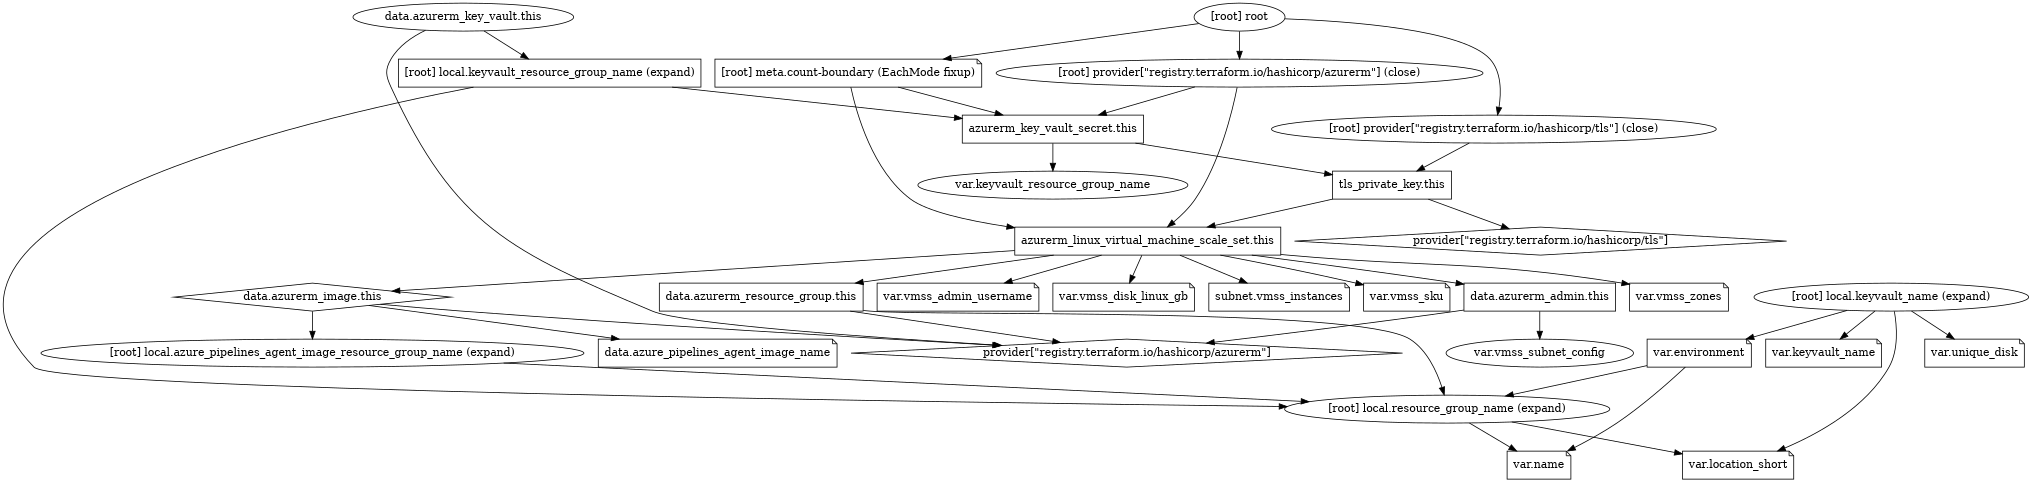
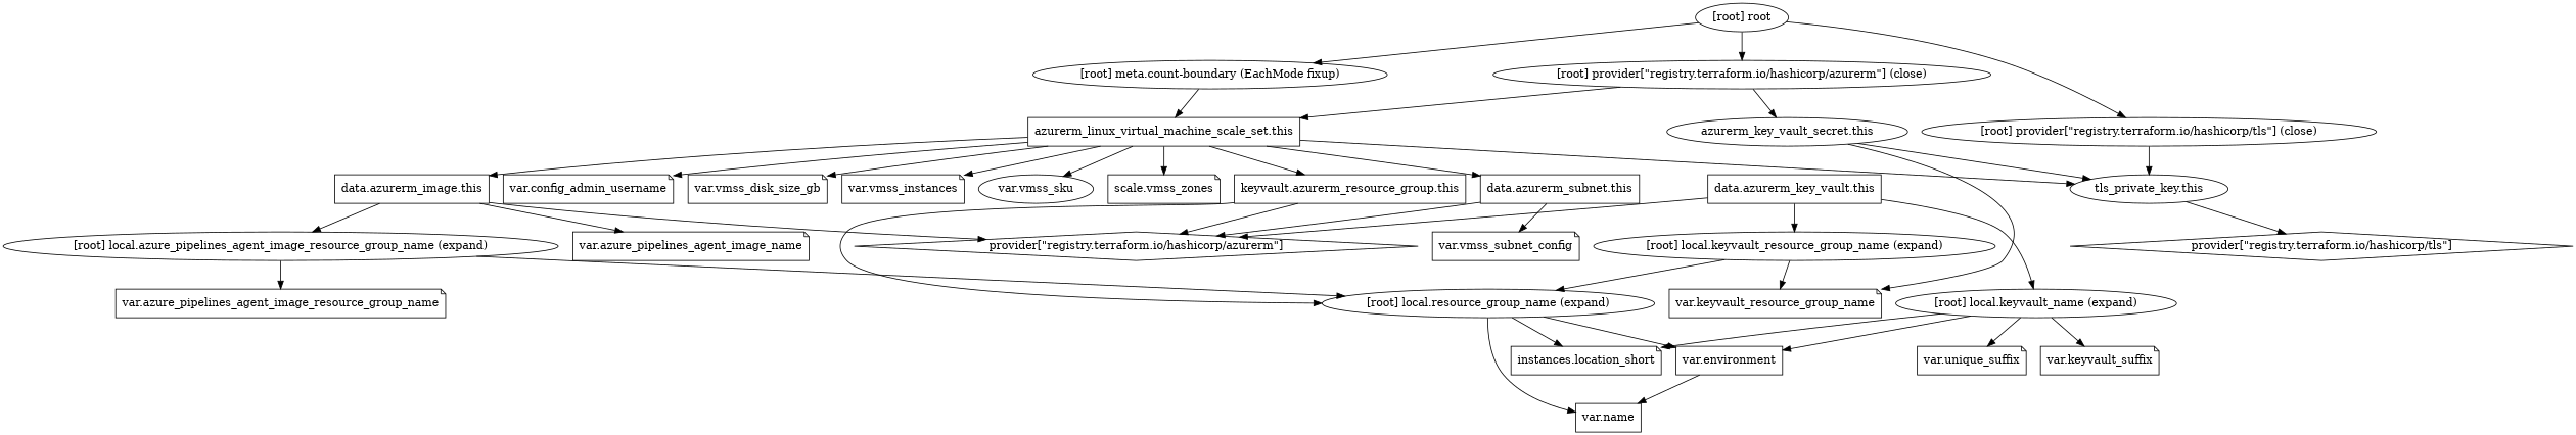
  digraph {
    compound=true
    newrank=true
    node [shape=note]
-   n1 [label="azurerm_key_vault_secret.this" shape=box]
-   n2 [label="data.azurerm_key_vault.this" shape=ellipse]
-   n3 [label="tls_private_key.this" shape=box]
+   n1 [label="azurerm_key_vault_secret.this" shape=ellipse]
+   n2 [label="data.azurerm_key_vault.this" shape=box]
+   n3 [label="tls_private_key.this" shape=ellipse]
    n4 [label="azurerm_linux_virtual_machine_scale_set.this" shape=box]
-   n5 [label="data.azurerm_image.this" shape=diamond]
-   n6 [label="data.azurerm_resource_group.this" shape=box]
-   n7 [label="data.azurerm_admin.this" shape=box]
-   n8 [label="var.vmss_admin_username"]
-   n9 [label="var.vmss_disk_linux_gb"]
-   n10 [label="subnet.vmss_instances"]
-   n11 [label="var.vmss_sku"]
-   n12 [label="var.vmss_zones"]
+   n5 [label="data.azurerm_image.this" shape=box]
+   n6 [label="keyvault.azurerm_resource_group.this" shape=box]
+   n7 [label="data.azurerm_subnet.this" shape=box]
+   n8 [label="var.config_admin_username"]
+   n9 [label="var.vmss_disk_size_gb"]
+   n10 [label="var.vmss_instances"]
+   n11 [label="var.vmss_sku" shape=ellipse]
+   n12 [label="scale.vmss_zones"]
    n13 [label="provider[\"registry.terraform.io/hashicorp/azurerm\"]" shape=diamond]
-   n14 [label="data.azure_pipelines_agent_image_name"]
+   n14 [label="var.azure_pipelines_agent_image_name"]
    "[root] local.azure_pipelines_agent_image_resource_group_name (expand)" [shape=""]
    "[root] local.keyvault_name (expand)" [shape=""]
-   "[root] local.keyvault_resource_group_name (expand)" [shape=box]
+   "[root] local.keyvault_resource_group_name (expand)" [shape=""]
    "[root] local.resource_group_name (expand)" [shape=""]
-   n19 [label="var.vmss_subnet_config" shape=ellipse]
+   n19 [label="var.vmss_subnet_config"]
    n20 [label="provider[\"registry.terraform.io/hashicorp/tls\"]" shape=diamond]
-   n22 [label="var.environment"]
-   n23 [label="var.keyvault_name"]
-   n24 [label="var.keyvault_resource_group_name" shape=ellipse]
-   n25 [label="var.location_short"]
-   n26 [label="var.name"]
-   n27 [label="var.unique_disk"]
-   "[root] meta.count-boundary (EachMode fixup)"
+   n21 [label="var.azure_pipelines_agent_image_resource_group_name"]
+   n22 [label="var.environment" shape=box]
+   n23 [label="var.keyvault_suffix"]
+   n24 [label="var.keyvault_resource_group_name"]
+   n25 [label="instances.location_short"]
+   n26 [label="var.name" shape=box]
+   n27 [label="var.unique_suffix"]
+   "[root] meta.count-boundary (EachMode fixup)" [shape=""]
    "[root] provider[\"registry.terraform.io/hashicorp/azurerm\"] (close)" [shape=""]
    "[root] provider[\"registry.terraform.io/hashicorp/tls\"] (close)" [shape=""]
    "[root] root" [shape=""]
    subgraph sub_1 {
      n1
      n2
      n3
      n4
      n5
      n6
      n7
      n8
      n9
      n10
      n11
      n12
      n13
      n14
      "[root] local.azure_pipelines_agent_image_resource_group_name (expand)"
      "[root] local.keyvault_name (expand)"
      "[root] local.keyvault_resource_group_name (expand)"
      "[root] local.resource_group_name (expand)"
      n19
      n20
+     n21
      n22
      n23
      n24
      n25
      n26
      n27
      "[root] meta.count-boundary (EachMode fixup)"
      "[root] provider[\"registry.terraform.io/hashicorp/azurerm\"] (close)"
      "[root] provider[\"registry.terraform.io/hashicorp/tls\"] (close)"
      "[root] root"
    }
    n1 -> n3
    n1 -> n24
    n2 -> n13
+   n2 -> "[root] local.keyvault_name (expand)"
    n2 -> "[root] local.keyvault_resource_group_name (expand)"
    n3 -> n20
-   n3 -> n4
+   n4 -> n3
    n4 -> n5
    n4 -> n6
    n4 -> n7
    n4 -> n8
    n4 -> n9
    n4 -> n10
    n4 -> n11
    n4 -> n12
    n5 -> n13
    n5 -> n14
    n5 -> "[root] local.azure_pipelines_agent_image_resource_group_name (expand)"
    n6 -> n13
    n6 -> "[root] local.resource_group_name (expand)"
    n7 -> n13
    n7 -> n19
    "[root] local.azure_pipelines_agent_image_resource_group_name (expand)" -> "[root] local.resource_group_name (expand)"
+   "[root] local.azure_pipelines_agent_image_resource_group_name (expand)" -> n21
    "[root] local.keyvault_name (expand)" -> n22
    "[root] local.keyvault_name (expand)" -> n23
    "[root] local.keyvault_name (expand)" -> n25
    "[root] local.keyvault_name (expand)" -> n27
    "[root] local.keyvault_resource_group_name (expand)" -> "[root] local.resource_group_name (expand)"
-   "[root] local.keyvault_resource_group_name (expand)" -> n1
-   n22 -> "[root] local.resource_group_name (expand)"
+   "[root] local.keyvault_resource_group_name (expand)" -> n24
+   "[root] local.resource_group_name (expand)" -> n22
    "[root] local.resource_group_name (expand)" -> n25
    "[root] local.resource_group_name (expand)" -> n26
    n22 -> n26
-   "[root] meta.count-boundary (EachMode fixup)" -> n1
    "[root] meta.count-boundary (EachMode fixup)" -> n4
    "[root] provider[\"registry.terraform.io/hashicorp/azurerm\"] (close)" -> n1
    "[root] provider[\"registry.terraform.io/hashicorp/azurerm\"] (close)" -> n4
    "[root] provider[\"registry.terraform.io/hashicorp/tls\"] (close)" -> n3
    "[root] root" -> "[root] meta.count-boundary (EachMode fixup)"
    "[root] root" -> "[root] provider[\"registry.terraform.io/hashicorp/azurerm\"] (close)"
    "[root] root" -> "[root] provider[\"registry.terraform.io/hashicorp/tls\"] (close)"
  }
